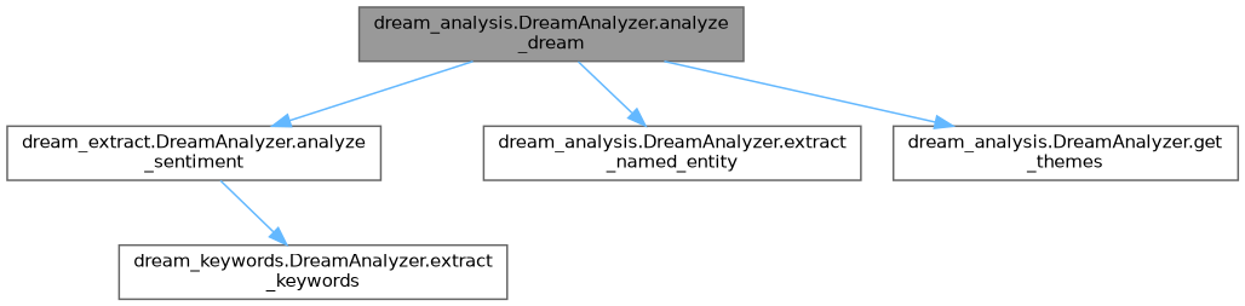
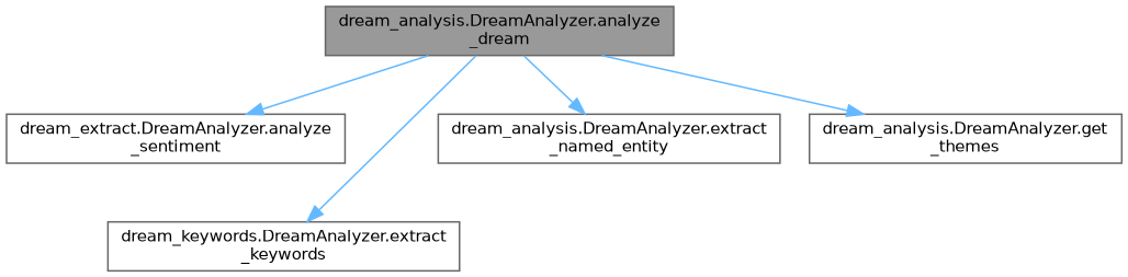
  digraph {
    rankdir=TB
    node [color=grey40 fillcolor=white fontname=Helvetica fontsize=10 shape=box style=filled]
    edge [color=steelblue1 fontname=Helvetica fontsize=10 labelfontname=Helvetica labelfontsize=10 style=solid]
    n1 [color=gray40 fillcolor=grey60 fontcolor=black height=0.2 label="dream_analysis.DreamAnalyzer.analyze\l_dream" width=0.4]
    n2 [height=0.2 label="dream_extract.DreamAnalyzer.analyze\l_sentiment" width=0.4]
    n3 [height=0.2 label="dream_keywords.DreamAnalyzer.extract\l_keywords" width=0.4]
    n4 [height=0.2 label="dream_analysis.DreamAnalyzer.extract\l_named_entity" width=0.4]
    n5 [height=0.2 label="dream_analysis.DreamAnalyzer.get\l_themes" width=0.4]
    n1 -> n2
-   n2 -> n3
+   n1 -> n3
    n1 -> n4
    n1 -> n5
  }
